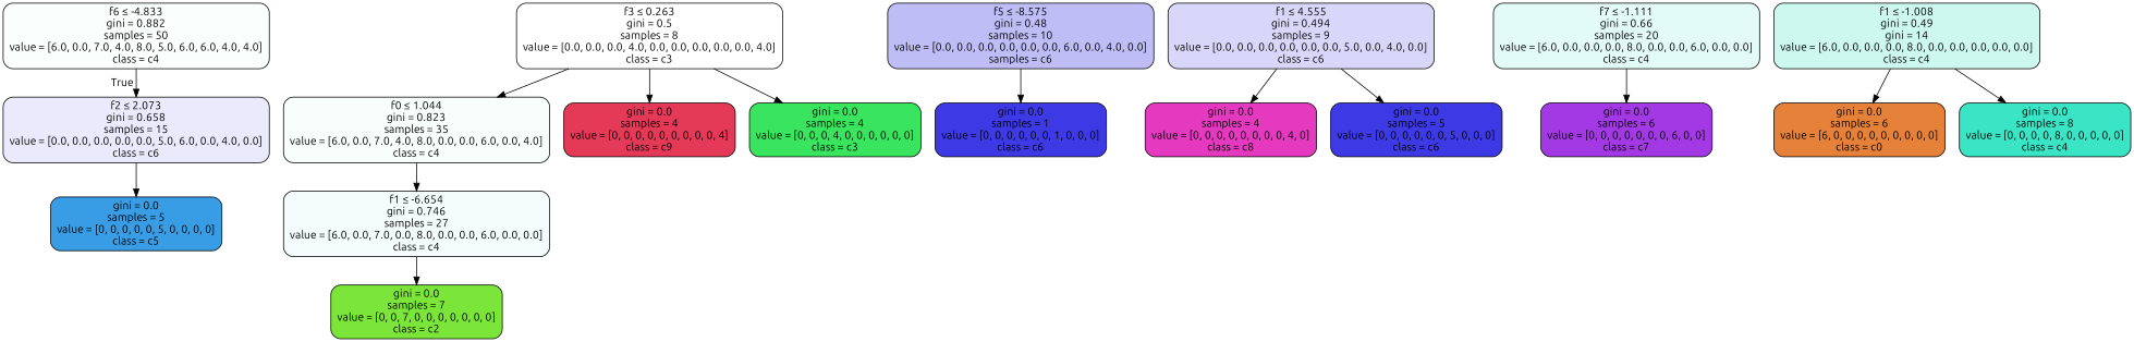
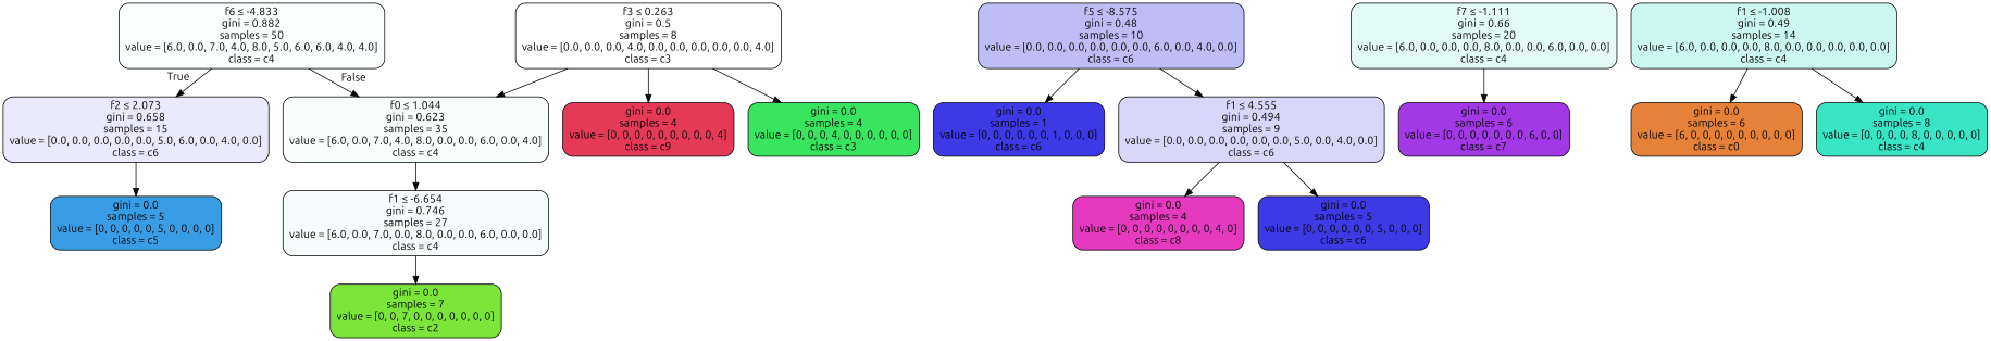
  digraph {
    fontname=Ubuntu
    node [color=black fillcolor="#3c39e5ff" fontname=Ubuntu shape=box style="filled, rounded"]
    edge [fontname=Ubuntu]
    n1 [fillcolor="#39e5c506" label=<f6 &le; -4.833<br/>gini = 0.882<br/>samples = 50<br/>value = [6.0, 0.0, 7.0, 4.0, 8.0, 5.0, 6.0, 6.0, 4.0, 4.0]<br/>class = c4>]
    n2 [fillcolor="#3c39e51a" label=<f2 &le; 2.073<br/>gini = 0.658<br/>samples = 15<br/>value = [0.0, 0.0, 0.0, 0.0, 0.0, 5.0, 6.0, 0.0, 4.0, 0.0]<br/>class = c6>]
-   n3 [fillcolor="#39e5c509" label=<f0 &le; 1.044<br/>gini = 0.823<br/>samples = 35<br/>value = [6.0, 0.0, 7.0, 4.0, 8.0, 0.0, 0.0, 6.0, 0.0, 4.0]<br/>class = c4>]
+   n3 [fillcolor="#39e5c509" label=<f0 &le; 1.044<br/>gini = 0.623<br/>samples = 35<br/>value = [6.0, 0.0, 7.0, 4.0, 8.0, 0.0, 0.0, 6.0, 0.0, 4.0]<br/>class = c4>]
    n4 [fillcolor="#399de5ff" label=<gini = 0.0<br/>samples = 5<br/>value = [0, 0, 0, 0, 0, 5, 0, 0, 0, 0]<br/>class = c5>]
    n5 [fillcolor="#39e5c50d" label=<f1 &le; -6.654<br/>gini = 0.746<br/>samples = 27<br/>value = [6.0, 0.0, 7.0, 0.0, 8.0, 0.0, 0.0, 6.0, 0.0, 0.0]<br/>class = c4>]
-   n6 [fillcolor="#3c39e555" label=<f5 &le; -8.575<br/>gini = 0.48<br/>samples = 10<br/>value = [0.0, 0.0, 0.0, 0.0, 0.0, 0.0, 6.0, 0.0, 4.0, 0.0]<br/>samples = c6>]
+   n6 [fillcolor="#3c39e555" label=<f5 &le; -8.575<br/>gini = 0.48<br/>samples = 10<br/>value = [0.0, 0.0, 0.0, 0.0, 0.0, 0.0, 6.0, 0.0, 4.0, 0.0]<br/>class = c6>]
    n7 [label=<gini = 0.0<br/>samples = 1<br/>value = [0, 0, 0, 0, 0, 0, 1, 0, 0, 0]<br/>class = c6>]
    n8 [fillcolor="#3c39e533" label=<f1 &le; 4.555<br/>gini = 0.494<br/>samples = 9<br/>value = [0.0, 0.0, 0.0, 0.0, 0.0, 0.0, 5.0, 0.0, 4.0, 0.0]<br/>class = c6>]
    n9 [fillcolor="#e539c0ff" label=<gini = 0.0<br/>samples = 4<br/>value = [0, 0, 0, 0, 0, 0, 0, 0, 4, 0]<br/>class = c8>]
    n10 [label=<gini = 0.0<br/>samples = 5<br/>value = [0, 0, 0, 0, 0, 0, 5, 0, 0, 0]<br/>class = c6>]
    n11 [fillcolor="#7be539ff" label=<gini = 0.0<br/>samples = 7<br/>value = [0, 0, 7, 0, 0, 0, 0, 0, 0, 0]<br/>class = c2>]
    n12 [fillcolor="#39e55e00" label=<f3 &le; 0.263<br/>gini = 0.5<br/>samples = 8<br/>value = [0.0, 0.0, 0.0, 4.0, 0.0, 0.0, 0.0, 0.0, 0.0, 4.0]<br/>class = c3>]
    n13 [fillcolor="#e53958ff" label=<gini = 0.0<br/>samples = 4<br/>value = [0, 0, 0, 0, 0, 0, 0, 0, 0, 4]<br/>class = c9>]
    n14 [fillcolor="#39e55eff" label=<gini = 0.0<br/>samples = 4<br/>value = [0, 0, 0, 4, 0, 0, 0, 0, 0, 0]<br/>class = c3>]
    n15 [fillcolor="#39e5c524" label=<f7 &le; -1.111<br/>gini = 0.66<br/>samples = 20<br/>value = [6.0, 0.0, 0.0, 0.0, 8.0, 0.0, 0.0, 6.0, 0.0, 0.0]<br/>class = c4>]
    n16 [fillcolor="#a339e5ff" label=<gini = 0.0<br/>samples = 6<br/>value = [0, 0, 0, 0, 0, 0, 0, 6, 0, 0]<br/>class = c7>]
-   n17 [fillcolor="#39e5c540" label=<f1 &le; -1.008<br/>gini = 0.49<br/>gini = 14<br/>value = [6.0, 0.0, 0.0, 0.0, 8.0, 0.0, 0.0, 0.0, 0.0, 0.0]<br/>class = c4>]
+   n17 [fillcolor="#39e5c540" label=<f1 &le; -1.008<br/>gini = 0.49<br/>samples = 14<br/>value = [6.0, 0.0, 0.0, 0.0, 8.0, 0.0, 0.0, 0.0, 0.0, 0.0]<br/>class = c4>]
    n18 [fillcolor="#e58139ff" label=<gini = 0.0<br/>samples = 6<br/>value = [6, 0, 0, 0, 0, 0, 0, 0, 0, 0]<br/>class = c0>]
    n19 [fillcolor="#39e5c5ff" label=<gini = 0.0<br/>samples = 8<br/>value = [0, 0, 0, 0, 8, 0, 0, 0, 0, 0]<br/>class = c4>]
    n1 -> n2 [headlabel=True labelangle=45 labeldistance=2.5]
+   n1 -> n3 [headlabel=False labelangle=-45 labeldistance=2.5]
    n2 -> n4
    n3 -> n5
    n5 -> n11
    n6 -> n7
+   n6 -> n8
    n8 -> n9
    n8 -> n10
    n12 -> n3
    n12 -> n13
    n12 -> n14
    n15 -> n16
    n17 -> n18
    n17 -> n19
  }
